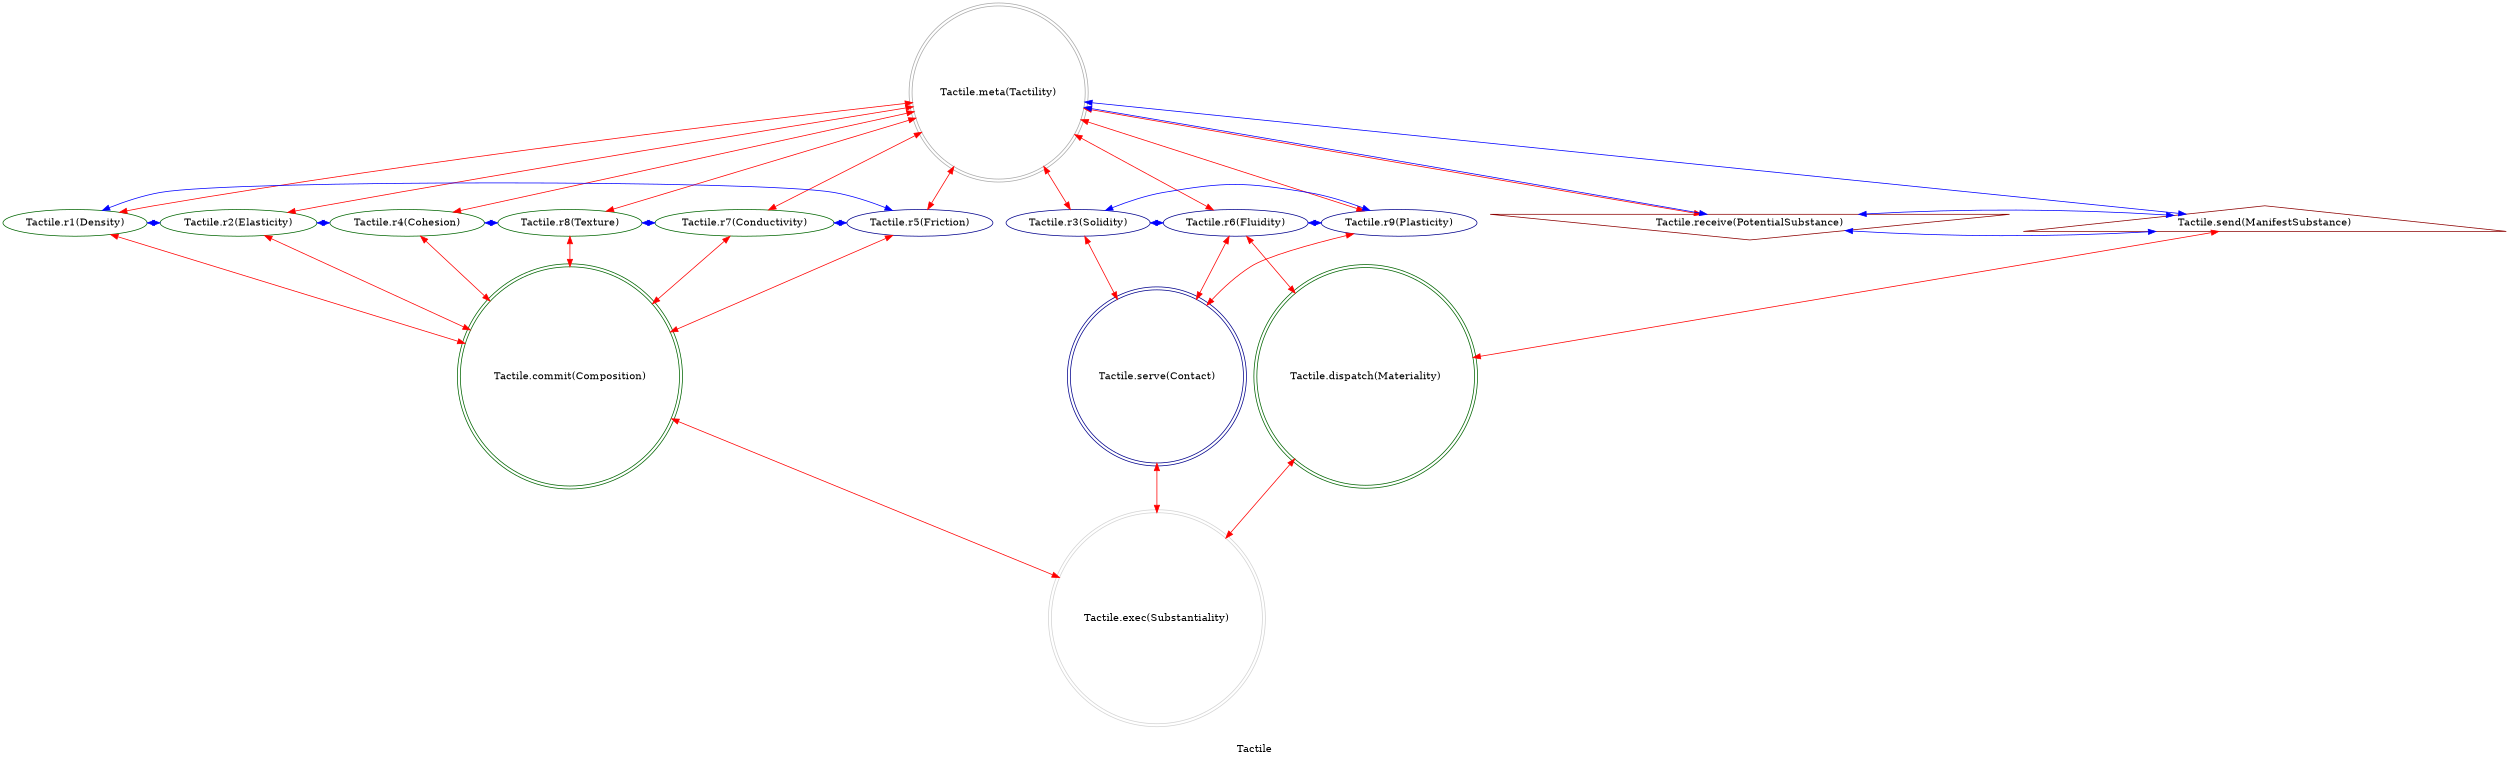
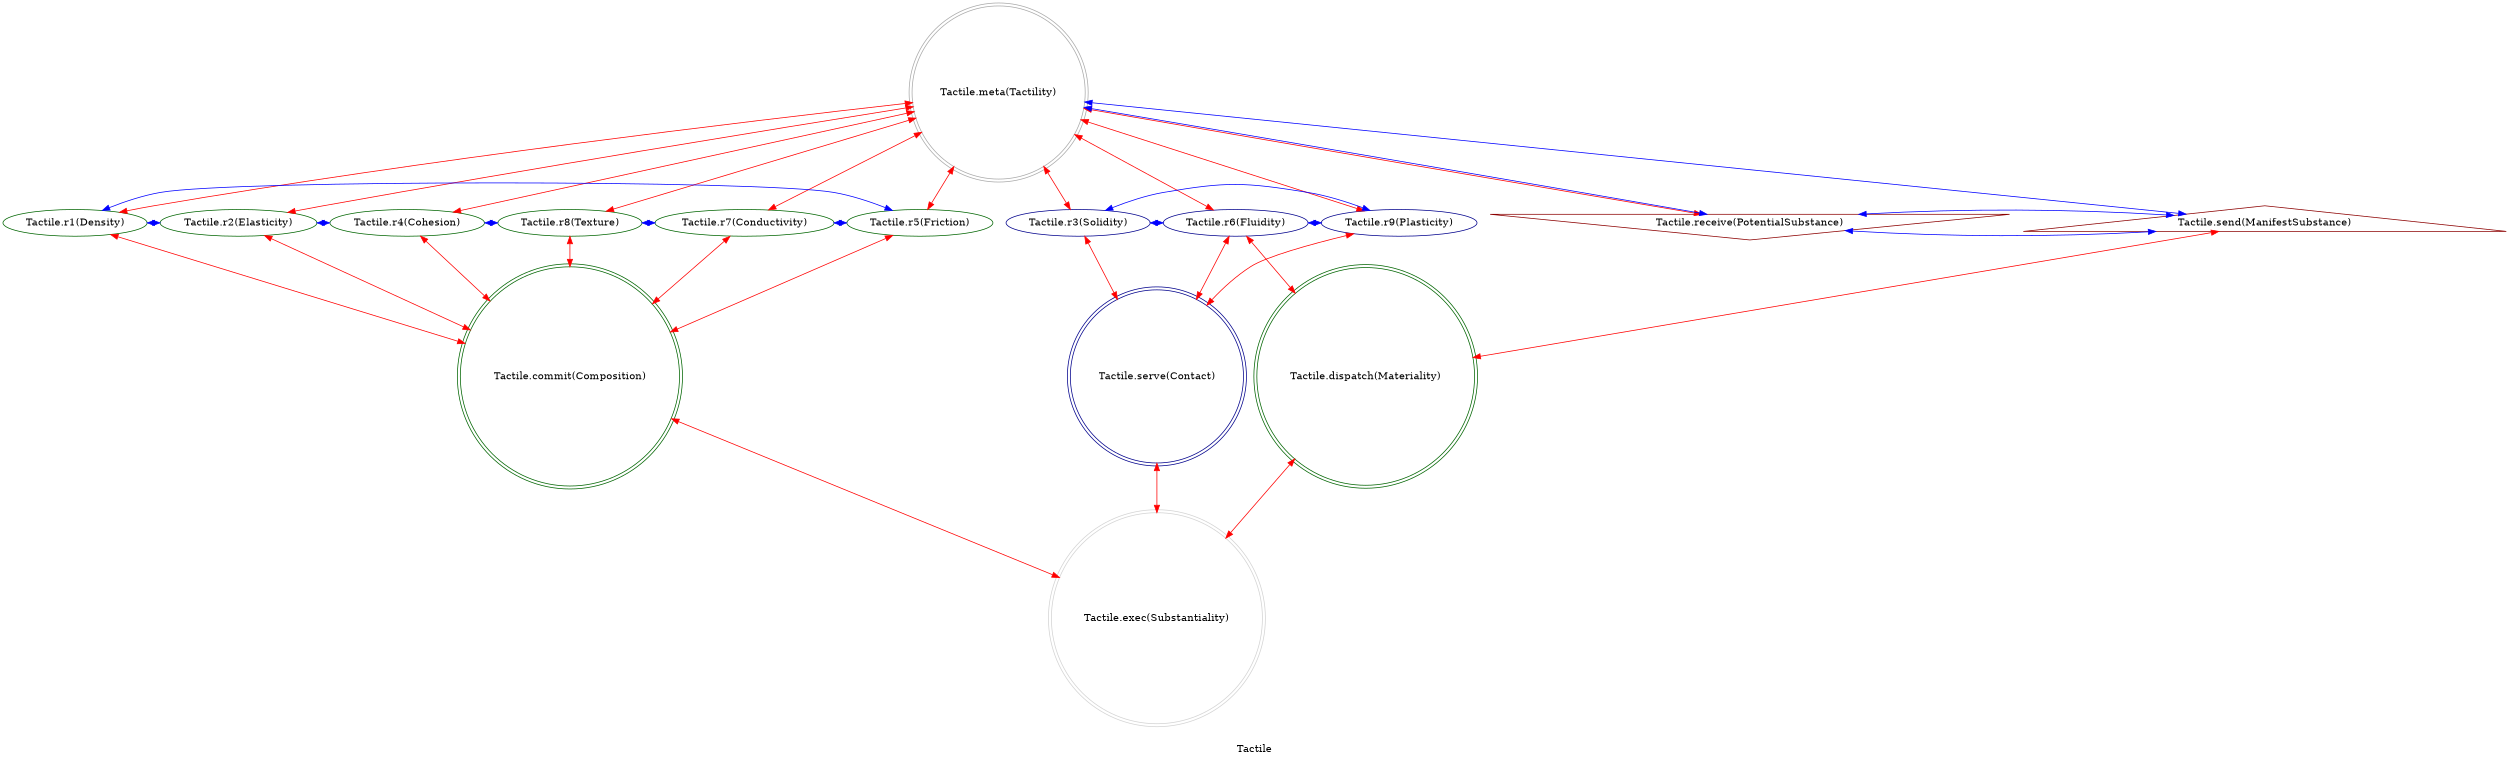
  strict digraph {
    label=Tactile
    node [color=darkgreen]
    edge [color=red dir=both]
    n1 [color=darkgray label="Tactile.meta(Tactility)" shape=doublecircle]
    n2 [label="Tactile.r1(Density)"]
    n3 [label="Tactile.r2(Elasticity)"]
    n4 [label="Tactile.r4(Cohesion)"]
    n5 [label="Tactile.r8(Texture)"]
    n6 [label="Tactile.r7(Conductivity)"]
-   n7 [color=darkblue label="Tactile.r5(Friction)"]
+   n7 [label="Tactile.r5(Friction)"]
    n8 [color=darkblue label="Tactile.r3(Solidity)"]
    n9 [color=darkblue label="Tactile.r6(Fluidity)"]
    n10 [color=darkblue label="Tactile.r9(Plasticity)"]
    n11 [color=darkred label="Tactile.receive(PotentialSubstance)" shape=invtriangle]
    n12 [color=darkred label="Tactile.send(ManifestSubstance)" shape=triangle]
    n13 [label="Tactile.dispatch(Materiality)" shape=doublecircle]
    n14 [label="Tactile.commit(Composition)" shape=doublecircle]
    n15 [color=darkblue label="Tactile.serve(Contact)" shape=doublecircle]
    n16 [color=lightgray label="Tactile.exec(Substantiality)" shape=doublecircle]
    subgraph sub_1 {
      rank=same
      n1
    }
    subgraph sub_2 {
      rank=same
      n2
      n3
      n4
      n5
      n6
      n7
      n8
      n9
      n10
      n11
      n12
    }
    subgraph sub_3 {
      rank=same
      n13
      n14
      n15
    }
    subgraph sub_4 {
      rank=same
      n16
    }
    n1 -> n2
    n1 -> n3
    n1 -> n4
    n1 -> n5
    n1 -> n6
    n1 -> n7
    n1 -> n8
    n1 -> n9
    n1 -> n10
    n1 -> n11
    n1 -> n12 [color=blue]
    n2 -> n3 [color=blue]
    n2 -> n14
    n3 -> n4 [color=blue]
    n3 -> n14
    n4 -> n5 [color=blue]
    n4 -> n14
    n5 -> n6 [color=blue]
    n5 -> n14
    n6 -> n7 [color=blue]
    n6 -> n14
    n7 -> n2 [color=blue]
    n7 -> n14
    n8 -> n9 [color=blue]
    n8 -> n15
    n9 -> n10 [color=blue]
    n9 -> n13
    n9 -> n15
    n10 -> n8 [color=blue]
    n10 -> n15
    n11 -> n1 [color=blue]
    n11 -> n12 [color=blue]
    n12 -> n11 [color=blue]
    n12 -> n13
    n13 -> n16
    n14 -> n16
    n15 -> n16
  }
